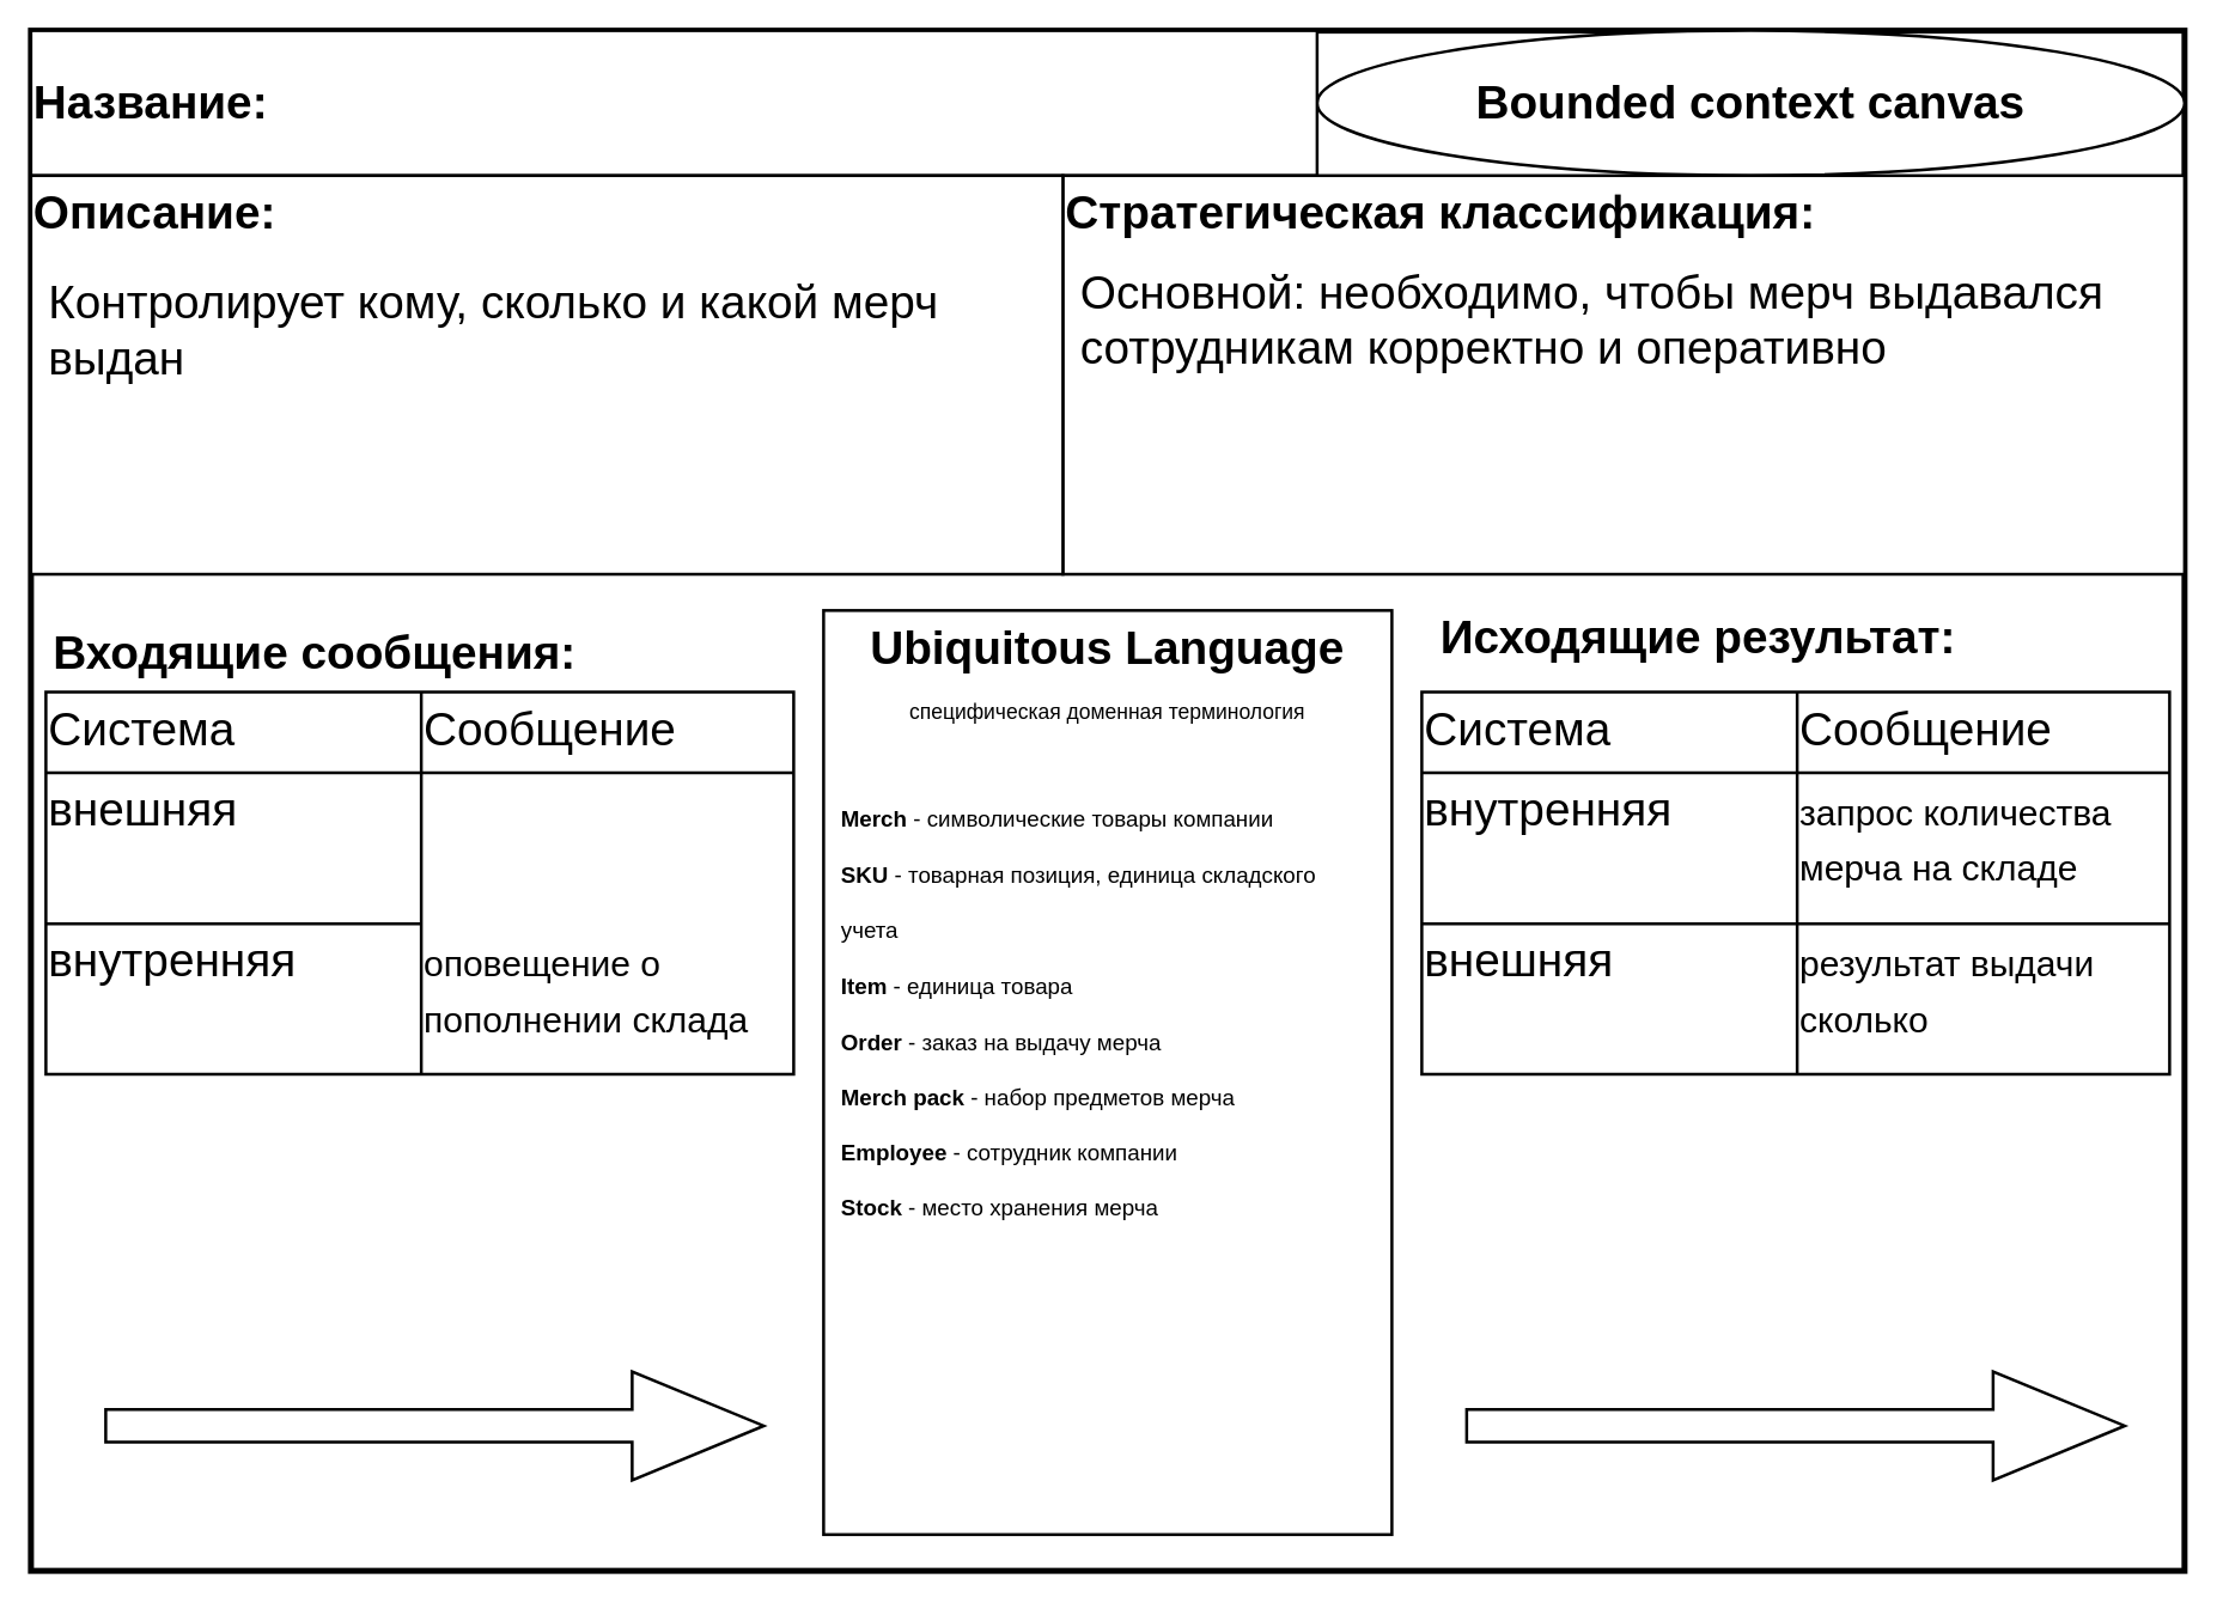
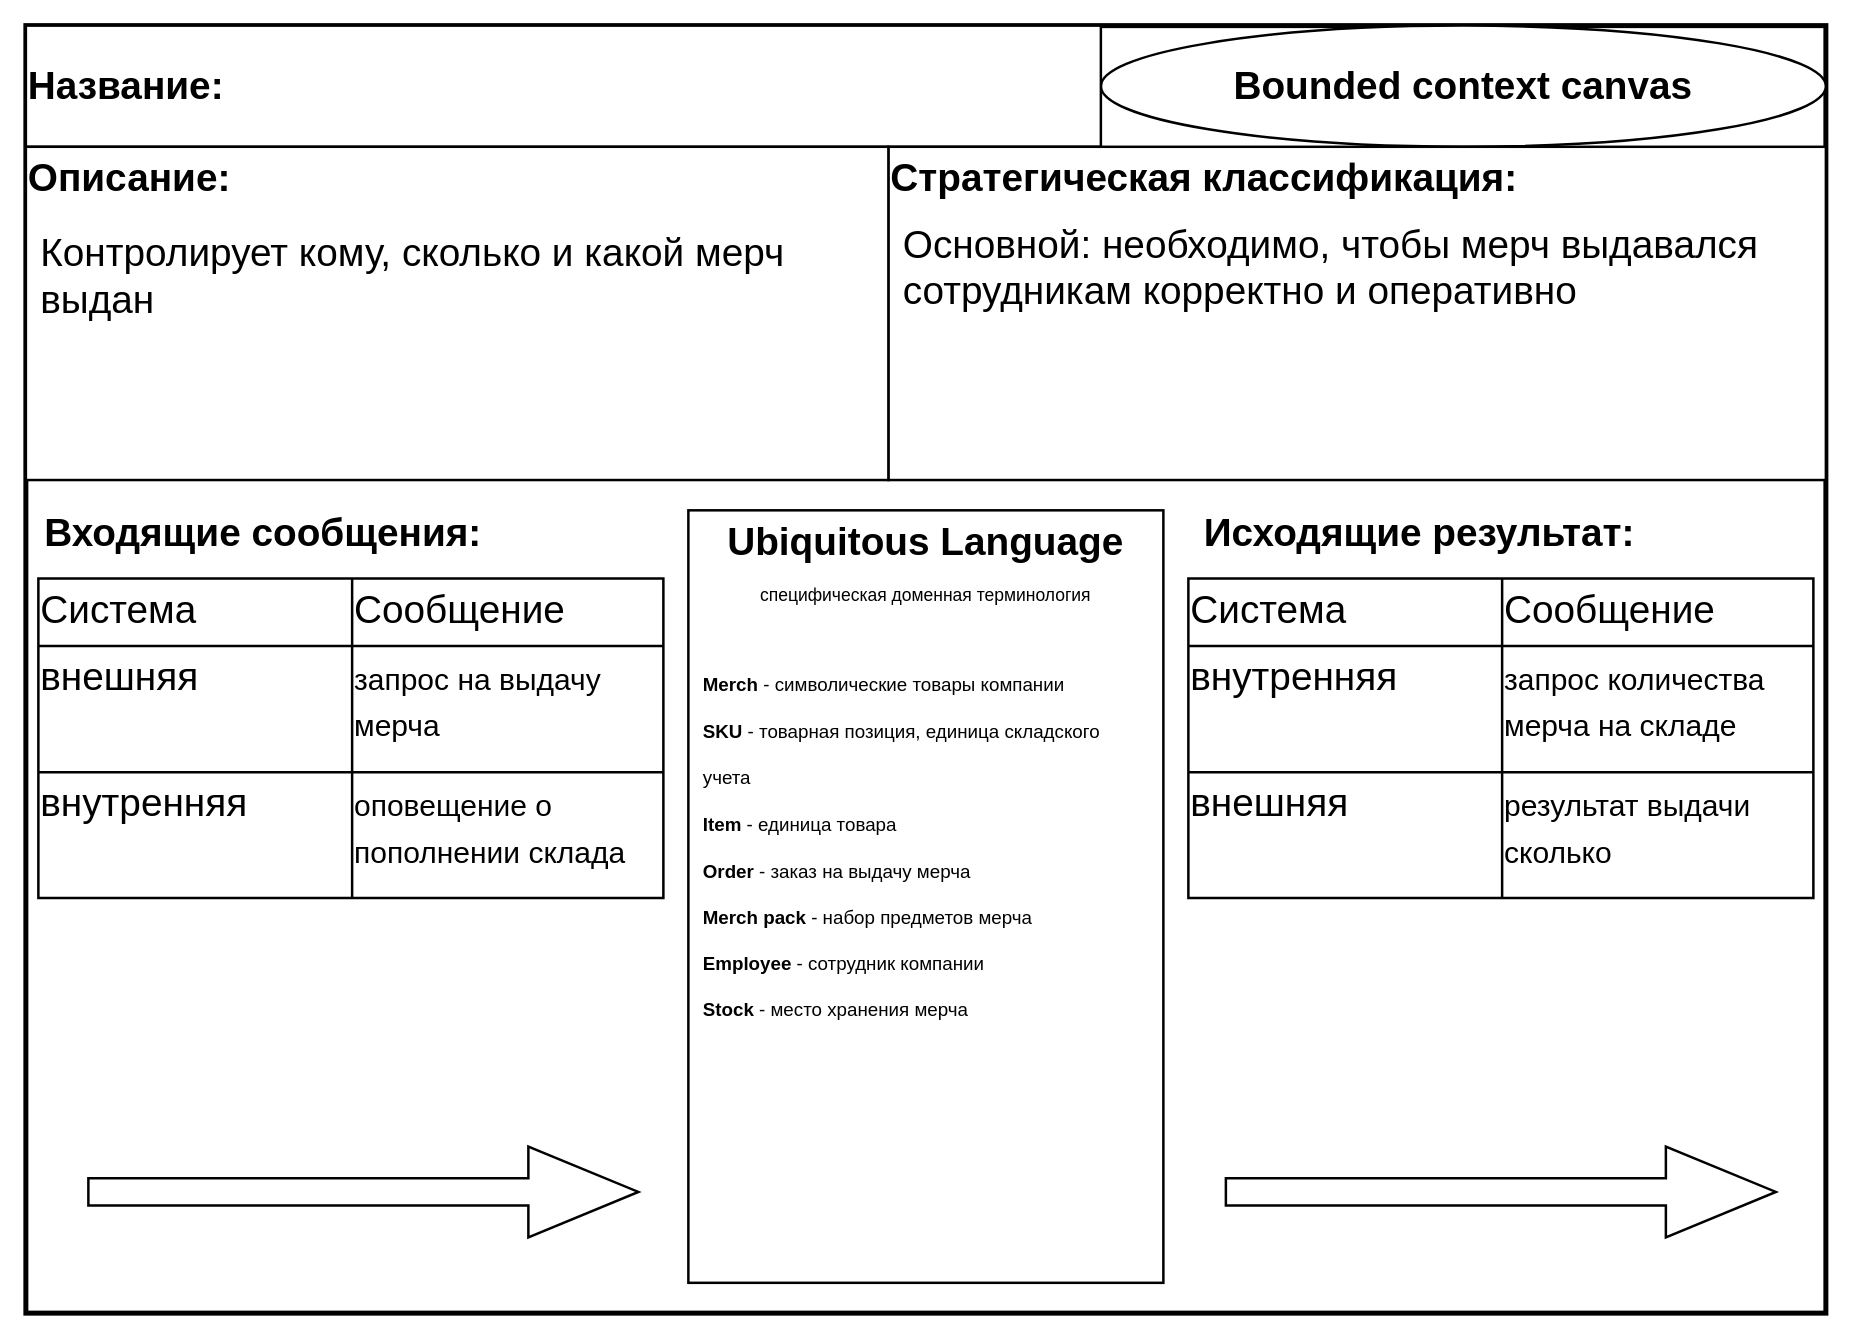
  <mxCell id="0" />
  <mxCell id="1" parent="0" />
  <mxCell id="2" value="" style="group" parent="1" vertex="1" connectable="0"><mxGeometry x="20" y="20" width="1440" height="1030" as="geometry" /></mxCell>
  <mxCell id="3" value="" style="group" parent="2" vertex="1" connectable="0"><mxGeometry width="1440" height="1030" as="geometry" /></mxCell>
  <mxCell id="4" value="" style="rounded=0;whiteSpace=wrap;html=1;strokeWidth=4;glass=0;shadow=0;sketch=0;" parent="3" vertex="1"><mxGeometry width="1440" height="1030" as="geometry" /></mxCell>
  <mxCell id="5" value="" style="shape=singleArrow;whiteSpace=wrap;html=1;shadow=0;fontSize=31;strokeColor=default;strokeWidth=2;verticalAlign=top;" parent="3" vertex="1"><mxGeometry x="50" y="896.706" width="440" height="72.706" as="geometry" /></mxCell>
  <mxCell id="6" value="" style="shape=singleArrow;whiteSpace=wrap;html=1;shadow=0;fontSize=31;strokeColor=default;strokeWidth=2;verticalAlign=top;" parent="3" vertex="1"><mxGeometry x="960" y="896.706" width="440" height="72.706" as="geometry" /></mxCell>
- <mxCell id="7" value="&lt;b&gt;Входящие сообщения:&lt;/b&gt;" style="text;html=1;strokeColor=none;fillColor=none;align=center;verticalAlign=middle;whiteSpace=wrap;rounded=0;shadow=0;glass=0;sketch=0;fontSize=31;" parent="3" vertex="1"><mxGeometry x="10" y="397.76" width="360" height="36.35" as="geometry" /></mxCell>
+ <mxCell id="7" value="&lt;b&gt;Входящие сообщения:&lt;/b&gt;" style="text;html=1;strokeColor=none;fillColor=none;align=center;verticalAlign=middle;whiteSpace=wrap;rounded=0;shadow=0;glass=0;sketch=0;fontSize=31;" parent="3" vertex="1"><mxGeometry x="10" y="387.76" width="360" height="36.35" as="geometry" /></mxCell>
  <mxCell id="8" value="&lt;b&gt;Исходящие результат:&lt;/b&gt;" style="text;html=1;strokeColor=none;fillColor=none;align=center;verticalAlign=middle;whiteSpace=wrap;rounded=0;shadow=0;glass=0;sketch=0;fontSize=31;" parent="3" vertex="1"><mxGeometry x="930" y="387.76" width="370" height="36.35" as="geometry" /></mxCell>
  <mxCell id="9" value="" style="shape=table;html=1;whiteSpace=wrap;startSize=0;container=1;collapsible=0;childLayout=tableLayout;rounded=0;shadow=0;glass=0;sketch=0;fontSize=31;strokeColor=default;strokeWidth=2;align=left;verticalAlign=top;" parent="3" vertex="1"><mxGeometry x="10" y="442.294" width="500" height="255.682" as="geometry" /></mxCell>
  <mxCell id="10" value="" style="shape=partialRectangle;html=1;whiteSpace=wrap;collapsible=0;dropTarget=0;pointerEvents=0;fillColor=none;top=0;left=0;bottom=0;right=0;points=[[0,0.5],[1,0.5]];portConstraint=eastwest;rounded=0;shadow=0;glass=0;sketch=0;fontSize=31;strokeColor=default;strokeWidth=2;align=left;verticalAlign=top;" parent="9" vertex="1"><mxGeometry width="500" height="54" as="geometry" /></mxCell>
  <mxCell id="11" value="Система" style="shape=partialRectangle;html=1;whiteSpace=wrap;connectable=0;fillColor=none;top=0;left=0;bottom=0;right=0;overflow=hidden;pointerEvents=1;rounded=0;shadow=0;glass=0;sketch=0;fontSize=31;strokeColor=default;strokeWidth=2;align=left;verticalAlign=top;" parent="10" vertex="1"><mxGeometry width="251" height="54" as="geometry"><mxRectangle width="251" height="54" as="alternateBounds" /></mxGeometry></mxCell>
  <mxCell id="12" value="Сообщение" style="shape=partialRectangle;html=1;whiteSpace=wrap;connectable=0;fillColor=none;top=0;left=0;bottom=0;right=0;overflow=hidden;pointerEvents=1;rounded=0;shadow=0;glass=0;sketch=0;fontSize=31;strokeColor=default;strokeWidth=2;align=left;verticalAlign=top;" parent="10" vertex="1"><mxGeometry x="251" width="249" height="54" as="geometry"><mxRectangle width="249" height="54" as="alternateBounds" /></mxGeometry></mxCell>
  <mxCell id="13" value="" style="shape=partialRectangle;html=1;whiteSpace=wrap;collapsible=0;dropTarget=0;pointerEvents=0;fillColor=none;top=0;left=0;bottom=0;right=0;points=[[0,0.5],[1,0.5]];portConstraint=eastwest;rounded=0;shadow=0;glass=0;sketch=0;fontSize=31;strokeColor=default;strokeWidth=2;align=left;verticalAlign=top;" parent="9" vertex="1"><mxGeometry y="54" width="500" height="101" as="geometry" /></mxCell>
  <mxCell id="14" value="внешняя" style="shape=partialRectangle;html=1;whiteSpace=wrap;connectable=0;fillColor=none;top=0;left=0;bottom=0;right=0;overflow=hidden;pointerEvents=1;rounded=0;shadow=0;glass=0;sketch=0;fontSize=31;strokeColor=default;strokeWidth=2;align=left;verticalAlign=top;" parent="13" vertex="1"><mxGeometry width="251" height="101" as="geometry"><mxRectangle width="251" height="101" as="alternateBounds" /></mxGeometry></mxCell>
+ <mxCell id="15" value="&lt;font style=&quot;font-size: 24px&quot;&gt;запрос на выдачу мерча&lt;/font&gt;" style="shape=partialRectangle;html=1;whiteSpace=wrap;connectable=0;fillColor=none;top=0;left=0;bottom=0;right=0;overflow=hidden;pointerEvents=1;rounded=0;shadow=0;glass=0;sketch=0;fontSize=31;strokeColor=default;strokeWidth=2;align=left;verticalAlign=top;" parent="13" vertex="1"><mxGeometry x="251" width="249" height="101" as="geometry"><mxRectangle width="249" height="101" as="alternateBounds" /></mxGeometry></mxCell>
  <mxCell id="16" value="" style="shape=partialRectangle;html=1;whiteSpace=wrap;collapsible=0;dropTarget=0;pointerEvents=0;fillColor=none;top=0;left=0;bottom=0;right=0;points=[[0,0.5],[1,0.5]];portConstraint=eastwest;rounded=0;shadow=0;glass=0;sketch=0;fontSize=31;strokeColor=default;strokeWidth=2;align=left;verticalAlign=top;" parent="9" vertex="1"><mxGeometry y="155" width="500" height="101" as="geometry" /></mxCell>
  <mxCell id="17" value="внутренняя" style="shape=partialRectangle;html=1;whiteSpace=wrap;connectable=0;fillColor=none;top=0;left=0;bottom=0;right=0;overflow=hidden;pointerEvents=1;rounded=0;shadow=0;glass=0;sketch=0;fontSize=31;strokeColor=default;strokeWidth=2;align=left;verticalAlign=top;" parent="16" vertex="1"><mxGeometry width="251" height="101" as="geometry"><mxRectangle width="251" height="101" as="alternateBounds" /></mxGeometry></mxCell>
  <mxCell id="18" value="&lt;font style=&quot;font-size: 24px&quot;&gt;оповещение о пополнении склада&lt;/font&gt;" style="shape=partialRectangle;html=1;whiteSpace=wrap;connectable=0;fillColor=none;top=0;left=0;bottom=0;right=0;overflow=hidden;pointerEvents=1;rounded=0;shadow=0;glass=0;sketch=0;fontSize=31;strokeColor=default;strokeWidth=2;align=left;verticalAlign=top;" parent="16" vertex="1"><mxGeometry x="251" width="249" height="101" as="geometry"><mxRectangle width="249" height="101" as="alternateBounds" /></mxGeometry></mxCell>
  <mxCell id="19" value="" style="shape=table;html=1;whiteSpace=wrap;startSize=0;container=1;collapsible=0;childLayout=tableLayout;rounded=0;shadow=0;glass=0;sketch=0;fontSize=31;strokeColor=default;strokeWidth=2;align=left;verticalAlign=top;" parent="3" vertex="1"><mxGeometry x="930" y="442.294" width="500" height="255.682" as="geometry" /></mxCell>
  <mxCell id="20" value="" style="shape=partialRectangle;html=1;whiteSpace=wrap;collapsible=0;dropTarget=0;pointerEvents=0;fillColor=none;top=0;left=0;bottom=0;right=0;points=[[0,0.5],[1,0.5]];portConstraint=eastwest;rounded=0;shadow=0;glass=0;sketch=0;fontSize=31;strokeColor=default;strokeWidth=2;align=left;verticalAlign=top;" parent="19" vertex="1"><mxGeometry width="500" height="54" as="geometry" /></mxCell>
  <mxCell id="21" value="Система" style="shape=partialRectangle;html=1;whiteSpace=wrap;connectable=0;fillColor=none;top=0;left=0;bottom=0;right=0;overflow=hidden;pointerEvents=1;rounded=0;shadow=0;glass=0;sketch=0;fontSize=31;strokeColor=default;strokeWidth=2;align=left;verticalAlign=top;" parent="20" vertex="1"><mxGeometry width="251" height="54" as="geometry"><mxRectangle width="251" height="54" as="alternateBounds" /></mxGeometry></mxCell>
  <mxCell id="22" value="Сообщение" style="shape=partialRectangle;html=1;whiteSpace=wrap;connectable=0;fillColor=none;top=0;left=0;bottom=0;right=0;overflow=hidden;pointerEvents=1;rounded=0;shadow=0;glass=0;sketch=0;fontSize=31;strokeColor=default;strokeWidth=2;align=left;verticalAlign=top;" parent="20" vertex="1"><mxGeometry x="251" width="249" height="54" as="geometry"><mxRectangle width="249" height="54" as="alternateBounds" /></mxGeometry></mxCell>
  <mxCell id="23" value="" style="shape=partialRectangle;html=1;whiteSpace=wrap;collapsible=0;dropTarget=0;pointerEvents=0;fillColor=none;top=0;left=0;bottom=0;right=0;points=[[0,0.5],[1,0.5]];portConstraint=eastwest;rounded=0;shadow=0;glass=0;sketch=0;fontSize=31;strokeColor=default;strokeWidth=2;align=left;verticalAlign=top;" parent="19" vertex="1"><mxGeometry y="54" width="500" height="101" as="geometry" /></mxCell>
  <mxCell id="24" value="внутренняя" style="shape=partialRectangle;html=1;whiteSpace=wrap;connectable=0;fillColor=none;top=0;left=0;bottom=0;right=0;overflow=hidden;pointerEvents=1;rounded=0;shadow=0;glass=0;sketch=0;fontSize=31;strokeColor=default;strokeWidth=2;align=left;verticalAlign=top;" parent="23" vertex="1"><mxGeometry width="251" height="101" as="geometry"><mxRectangle width="251" height="101" as="alternateBounds" /></mxGeometry></mxCell>
  <mxCell id="25" value="&lt;font style=&quot;font-size: 24px&quot;&gt;запрос количества мерча на складе&lt;/font&gt;" style="shape=partialRectangle;html=1;whiteSpace=wrap;connectable=0;fillColor=none;top=0;left=0;bottom=0;right=0;overflow=hidden;pointerEvents=1;rounded=0;shadow=0;glass=0;sketch=0;fontSize=31;strokeColor=default;strokeWidth=2;align=left;verticalAlign=top;" parent="23" vertex="1"><mxGeometry x="251" width="249" height="101" as="geometry"><mxRectangle width="249" height="101" as="alternateBounds" /></mxGeometry></mxCell>
  <mxCell id="26" value="" style="shape=partialRectangle;html=1;whiteSpace=wrap;collapsible=0;dropTarget=0;pointerEvents=0;fillColor=none;top=0;left=0;bottom=0;right=0;points=[[0,0.5],[1,0.5]];portConstraint=eastwest;rounded=0;shadow=0;glass=0;sketch=0;fontSize=31;strokeColor=default;strokeWidth=2;align=left;verticalAlign=top;" parent="19" vertex="1"><mxGeometry y="155" width="500" height="101" as="geometry" /></mxCell>
  <mxCell id="27" value="&lt;span&gt;внешняя&lt;/span&gt;" style="shape=partialRectangle;html=1;whiteSpace=wrap;connectable=0;fillColor=none;top=0;left=0;bottom=0;right=0;overflow=hidden;pointerEvents=1;rounded=0;shadow=0;glass=0;sketch=0;fontSize=31;strokeColor=default;strokeWidth=2;align=left;verticalAlign=top;" parent="26" vertex="1"><mxGeometry width="251" height="101" as="geometry"><mxRectangle width="251" height="101" as="alternateBounds" /></mxGeometry></mxCell>
  <mxCell id="28" value="&lt;span style=&quot;font-size: 24px&quot;&gt;результат выдачи сколько&lt;/span&gt;" style="shape=partialRectangle;html=1;whiteSpace=wrap;connectable=0;fillColor=none;top=0;left=0;bottom=0;right=0;overflow=hidden;pointerEvents=1;rounded=0;shadow=0;glass=0;sketch=0;fontSize=31;strokeColor=default;strokeWidth=2;align=left;verticalAlign=top;" parent="26" vertex="1"><mxGeometry x="251" width="249" height="101" as="geometry"><mxRectangle width="249" height="101" as="alternateBounds" /></mxGeometry></mxCell>
  <mxCell id="29" value="" style="group;fontColor=default;" parent="3" vertex="1" connectable="0"><mxGeometry width="1440" height="96.941" as="geometry" /></mxCell>
  <mxCell id="30" value="&lt;font style=&quot;font-size: 31px&quot;&gt;&lt;b&gt;Bounded context canvas&lt;/b&gt;&lt;/font&gt;" style="ellipse;whiteSpace=wrap;html=1;strokeWidth=2;strokeColor=default;" parent="29" vertex="1"><mxGeometry x="860" width="580" height="96.941" as="geometry" /></mxCell>
  <mxCell id="31" value="" style="group" parent="29" vertex="1" connectable="0"><mxGeometry width="860.0" height="96.941" as="geometry" /></mxCell>
  <mxCell id="32" value="&lt;b&gt;&lt;font style=&quot;font-size: 31px&quot;&gt;Название:&amp;nbsp;&lt;/font&gt;&lt;/b&gt;" style="rounded=0;whiteSpace=wrap;html=1;strokeWidth=2;align=left;" parent="31" vertex="1"><mxGeometry width="860.0" height="96.941" as="geometry" /></mxCell>
  <mxCell id="33" value="&lt;b&gt;Ubiquitous Language&lt;/b&gt;&lt;br&gt;&lt;font style=&quot;font-size: 14px&quot;&gt;специфическая доменная терминология&lt;/font&gt;" style="rounded=0;whiteSpace=wrap;html=1;shadow=0;strokeColor=default;strokeWidth=2;verticalAlign=top;fontSize=31;fontStyle=0" parent="2" vertex="1"><mxGeometry x="530" y="387.765" width="380" height="618" as="geometry" /></mxCell>
  <mxCell id="34" value="" style="group" parent="2" vertex="1" connectable="0"><mxGeometry width="1440" height="363.529" as="geometry" /></mxCell>
  <mxCell id="35" value="&lt;font style=&quot;font-size: 31px&quot;&gt;&lt;b&gt;Стратегическая классификация:&amp;nbsp;&lt;/b&gt;&lt;/font&gt;" style="rounded=0;whiteSpace=wrap;html=1;shadow=0;strokeColor=default;strokeWidth=2;verticalAlign=top;spacingRight=0;spacing=2;sketch=0;align=left;" parent="34" vertex="1"><mxGeometry x="690" y="96.941" width="750" height="266.588" as="geometry" /></mxCell>
  <mxCell id="36" value="" style="group" parent="34" vertex="1" connectable="0"><mxGeometry y="96.941" width="690" height="266.588" as="geometry" /></mxCell>
  <mxCell id="37" value="&lt;font style=&quot;font-size: 31px&quot;&gt;&lt;b&gt;Описание:&lt;/b&gt;&lt;/font&gt;" style="rounded=0;whiteSpace=wrap;html=1;shadow=0;strokeColor=default;strokeWidth=2;align=left;verticalAlign=top;" parent="36" vertex="1"><mxGeometry width="690" height="266.588" as="geometry" /></mxCell>
  <mxCell id="38" value="Контролирует кому, сколько и какой мерч выдан" style="text;html=1;strokeColor=none;fillColor=none;align=left;verticalAlign=top;whiteSpace=wrap;rounded=0;shadow=0;fontSize=31;fontColor=default;" parent="36" vertex="1"><mxGeometry x="10" y="60" width="670" height="194.47" as="geometry" /></mxCell>
  <mxCell id="39" value="Основной: необходимо, чтобы мерч выдавался сотрудникам корректно и оперативно" style="text;html=1;strokeColor=none;fillColor=none;align=left;verticalAlign=top;whiteSpace=wrap;rounded=0;shadow=0;fontSize=31;fontColor=default;" parent="34" vertex="1"><mxGeometry x="700" y="150" width="730" height="200" as="geometry" /></mxCell>
  <mxCell id="40" value="&lt;font style=&quot;font-size: 15px&quot;&gt;&lt;b&gt;Merch &lt;/b&gt;- символические товары компании&lt;br&gt;&lt;b&gt;SKU &lt;/b&gt;- товарная позиция, единица складского учета&lt;br&gt;&lt;b&gt;Item &lt;/b&gt;- единица товара&lt;br&gt;&lt;b&gt;Order &lt;/b&gt;- заказ на выдачу мерча&lt;br&gt;&lt;b&gt;Merch pack&lt;/b&gt; - набор предметов мерча&lt;br&gt;&lt;b&gt;Employee &lt;/b&gt;- сотрудник компании&lt;br&gt;&lt;b&gt;Stock &lt;/b&gt;- место хранения мерча&lt;br&gt;&lt;/font&gt;" style="text;html=1;strokeColor=none;fillColor=none;align=left;verticalAlign=top;whiteSpace=wrap;rounded=0;shadow=0;glass=0;sketch=0;fontSize=31;" parent="2" vertex="1"><mxGeometry x="540" y="496.82" width="360" height="353.18" as="geometry" /></mxCell>
